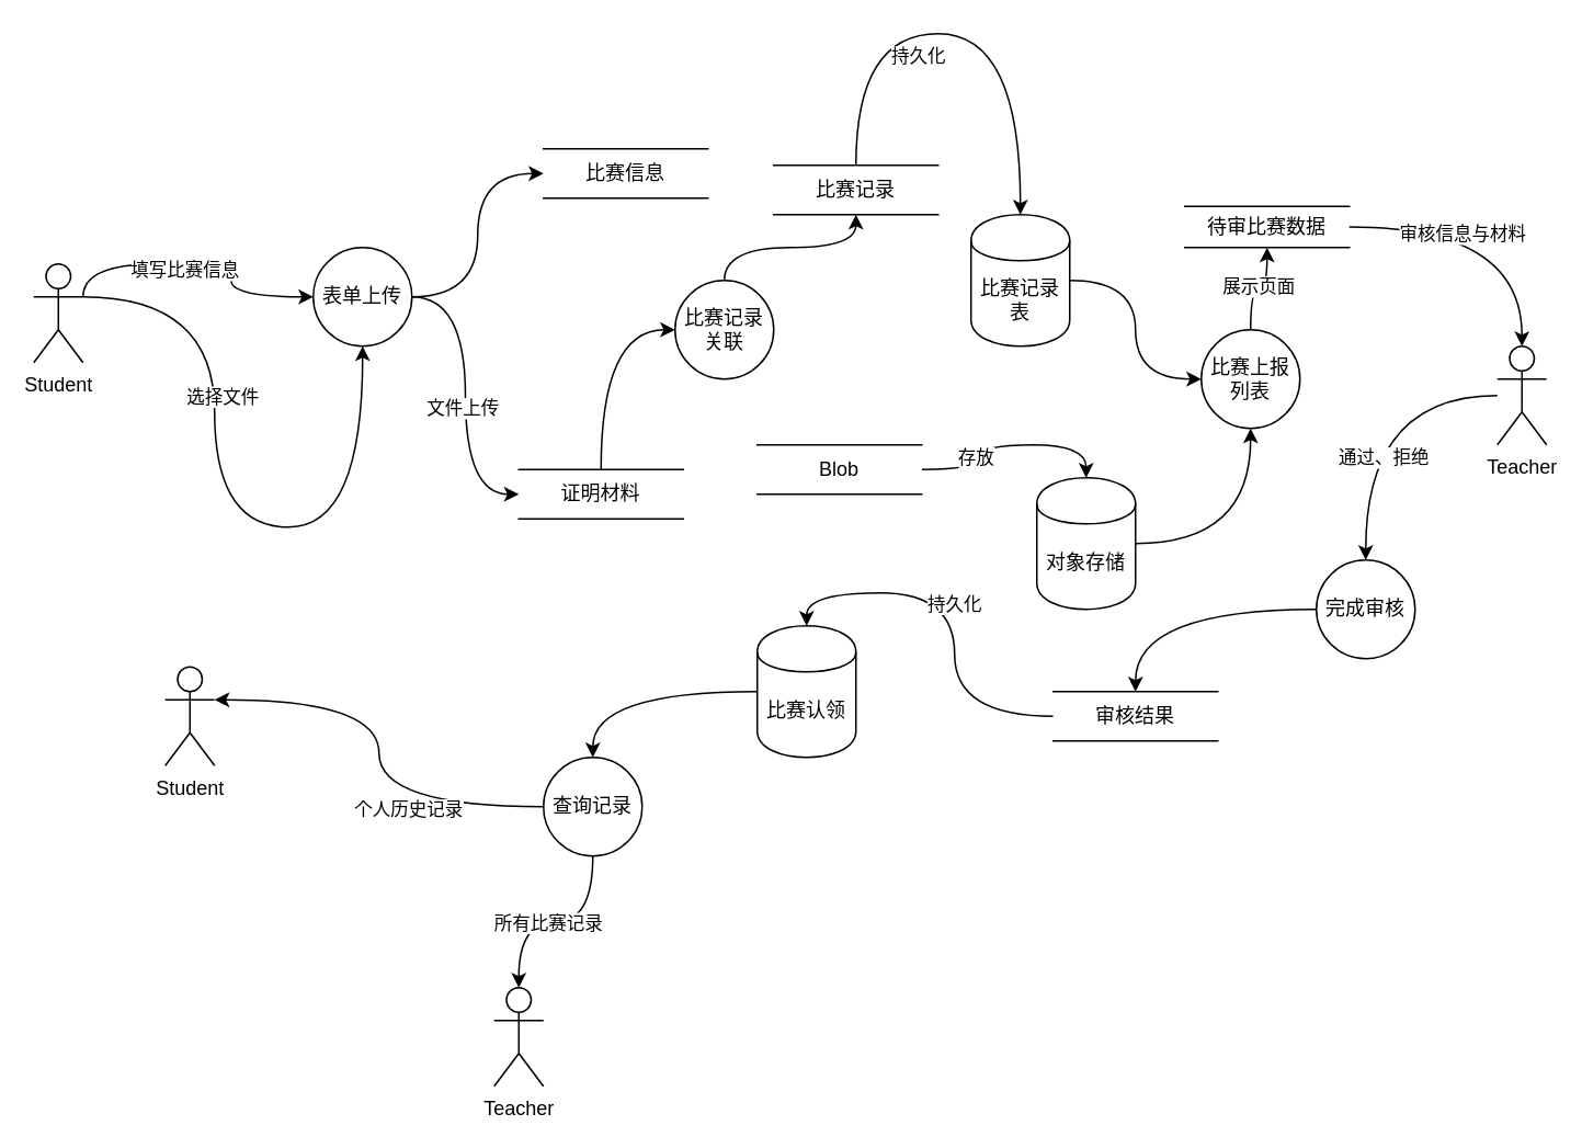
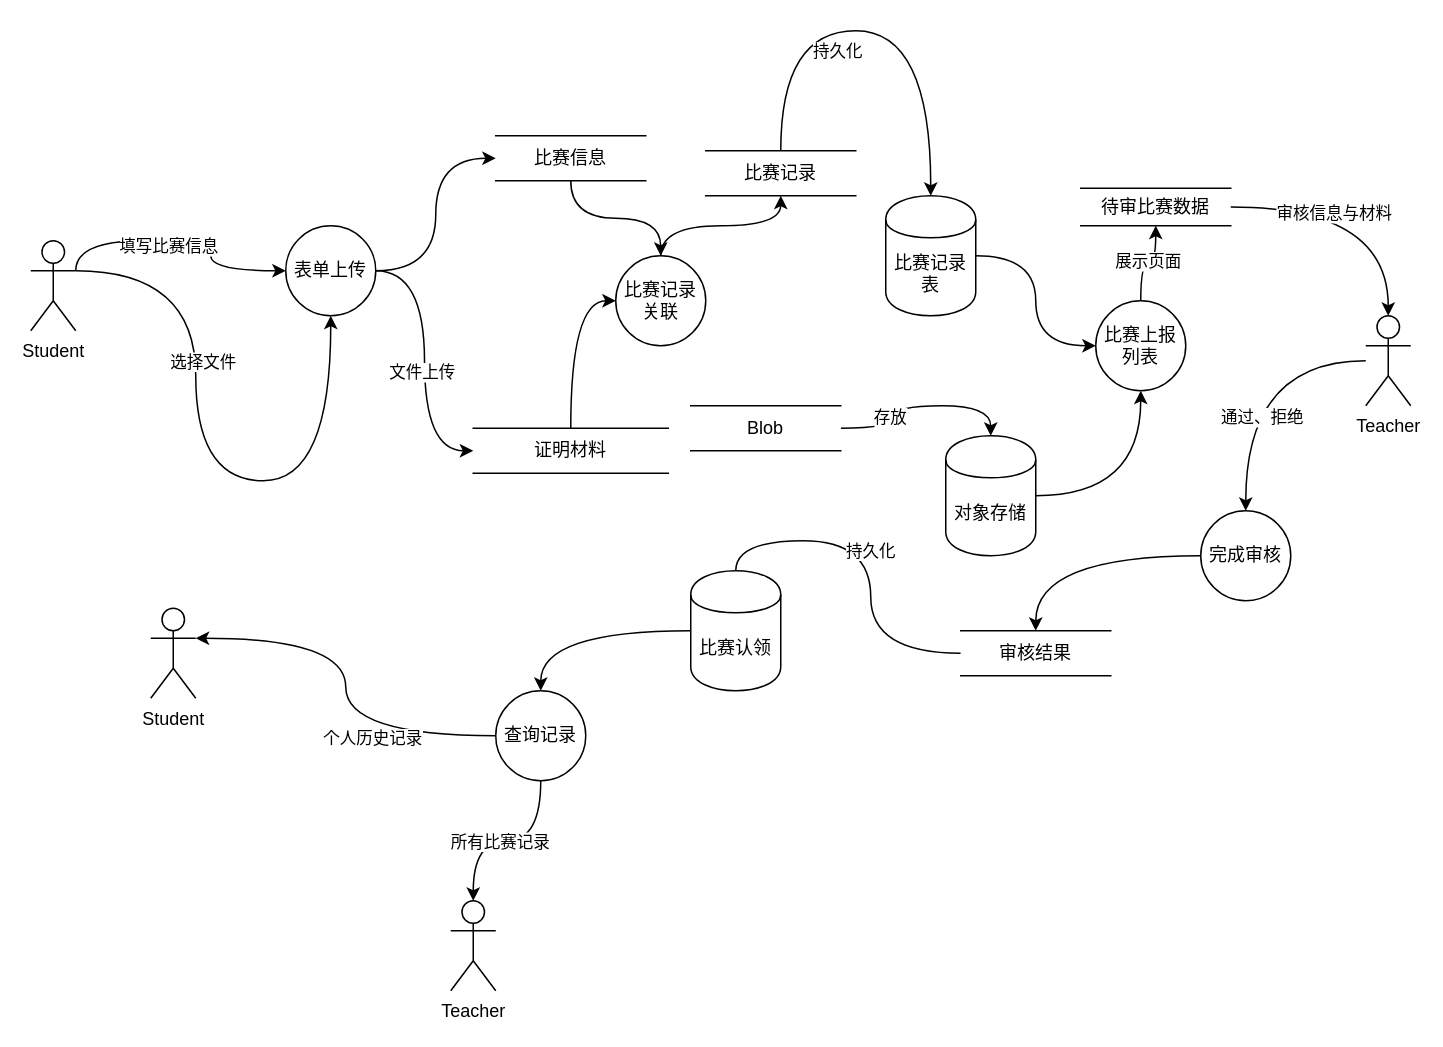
  <mxCell id="0" />
  <mxCell id="1" parent="0" />
  <mxCell id="2" style="edgeStyle=orthogonalEdgeStyle;rounded=0;orthogonalLoop=1;jettySize=auto;html=1;entryX=0;entryY=0.5;entryDx=0;entryDy=0;curved=1;" edge="1" parent="1" source="5" target="17"><mxGeometry relative="1" as="geometry" /></mxCell>
  <mxCell id="3" style="edgeStyle=orthogonalEdgeStyle;rounded=0;orthogonalLoop=1;jettySize=auto;html=1;entryX=0;entryY=0.5;entryDx=0;entryDy=0;curved=1;" edge="1" parent="1" source="5" target="19"><mxGeometry relative="1" as="geometry" /></mxCell>
  <mxCell id="4" value="文件上传" style="edgeLabel;html=1;align=center;verticalAlign=middle;resizable=0;points=[];" vertex="1" connectable="0" parent="3"><mxGeometry x="-0.177" y="-2" relative="1" as="geometry"><mxPoint y="24" as="offset" /></mxGeometry></mxCell>
  <mxCell id="5" value="表单上传" style="shape=ellipse;html=1;dashed=0;whiteSpace=wrap;aspect=fixed;perimeter=ellipsePerimeter;" vertex="1" parent="1"><mxGeometry x="190" y="150" width="60" height="60" as="geometry" /></mxCell>
  <mxCell id="6" value="" style="edgeStyle=orthogonalEdgeStyle;rounded=0;orthogonalLoop=1;jettySize=auto;html=1;curved=1;entryX=0;entryY=0.5;entryDx=0;entryDy=0;exitX=1;exitY=0.333;exitDx=0;exitDy=0;exitPerimeter=0;" edge="1" parent="1" source="10" target="5"><mxGeometry relative="1" as="geometry"><Array as="points"><mxPoint x="50" y="160" /><mxPoint x="140" y="160" /><mxPoint x="140" y="180" /></Array></mxGeometry></mxCell>
  <mxCell id="7" value="填写比赛信息" style="edgeLabel;html=1;align=center;verticalAlign=middle;resizable=0;points=[];" vertex="1" connectable="0" parent="6"><mxGeometry x="-0.102" y="-3" relative="1" as="geometry"><mxPoint as="offset" /></mxGeometry></mxCell>
  <mxCell id="8" style="edgeStyle=orthogonalEdgeStyle;rounded=0;orthogonalLoop=1;jettySize=auto;html=1;curved=1;exitX=1;exitY=0.333;exitDx=0;exitDy=0;exitPerimeter=0;entryX=0.5;entryY=1;entryDx=0;entryDy=0;" edge="1" parent="1" source="10" target="5"><mxGeometry relative="1" as="geometry"><mxPoint x="200" y="320" as="targetPoint" /><Array as="points"><mxPoint x="130" y="180" /><mxPoint x="130" y="320" /><mxPoint x="220" y="320" /></Array></mxGeometry></mxCell>
  <mxCell id="9" value="选择文件" style="edgeLabel;html=1;align=center;verticalAlign=middle;resizable=0;points=[];" vertex="1" connectable="0" parent="8"><mxGeometry x="0.072" y="-3" relative="1" as="geometry"><mxPoint y="-83" as="offset" /></mxGeometry></mxCell>
  <mxCell id="10" value="Student" style="shape=umlActor;verticalLabelPosition=bottom;verticalAlign=top;html=1;outlineConnect=0;" vertex="1" parent="1"><mxGeometry x="20" y="160" width="30" height="60" as="geometry" /></mxCell>
  <mxCell id="11" value="" style="edgeStyle=orthogonalEdgeStyle;rounded=0;orthogonalLoop=1;jettySize=auto;html=1;curved=1;" edge="1" parent="1" source="13" target="38"><mxGeometry relative="1" as="geometry" /></mxCell>
  <mxCell id="12" value="通过、拒绝" style="edgeLabel;html=1;align=center;verticalAlign=middle;resizable=0;points=[];" vertex="1" connectable="0" parent="11"><mxGeometry x="0.288" y="10" relative="1" as="geometry"><mxPoint y="1" as="offset" /></mxGeometry></mxCell>
  <mxCell id="13" value="&lt;div&gt;Teacher&lt;/div&gt;&lt;div&gt;&lt;br&gt;&lt;/div&gt;" style="shape=umlActor;verticalLabelPosition=bottom;verticalAlign=top;html=1;outlineConnect=0;" vertex="1" parent="1"><mxGeometry x="910" y="210" width="30" height="60" as="geometry" /></mxCell>
  <mxCell id="14" value="" style="edgeStyle=orthogonalEdgeStyle;rounded=0;orthogonalLoop=1;jettySize=auto;html=1;curved=1;" edge="1" parent="1" source="15" target="22"><mxGeometry relative="1" as="geometry" /></mxCell>
  <mxCell id="15" value="比赛记录关联" style="shape=ellipse;html=1;dashed=0;whiteSpace=wrap;aspect=fixed;perimeter=ellipsePerimeter;" vertex="1" parent="1"><mxGeometry x="410" y="170" width="60" height="60" as="geometry" /></mxCell>
+ <mxCell id="16" style="edgeStyle=orthogonalEdgeStyle;rounded=0;orthogonalLoop=1;jettySize=auto;html=1;entryX=0.5;entryY=0;entryDx=0;entryDy=0;curved=1;" edge="1" parent="1" source="17" target="15"><mxGeometry relative="1" as="geometry" /></mxCell>
  <mxCell id="17" value="比赛信息" style="html=1;dashed=0;whiteSpace=wrap;shape=partialRectangle;right=0;left=0;" vertex="1" parent="1"><mxGeometry x="330" y="90" width="100" height="30" as="geometry" /></mxCell>
  <mxCell id="18" style="edgeStyle=orthogonalEdgeStyle;rounded=0;orthogonalLoop=1;jettySize=auto;html=1;entryX=0;entryY=0.5;entryDx=0;entryDy=0;curved=1;" edge="1" parent="1" source="19" target="15"><mxGeometry relative="1" as="geometry" /></mxCell>
- <mxCell id="19" value="证明材料" style="html=1;dashed=0;whiteSpace=wrap;shape=partialRectangle;right=0;left=0;" vertex="1" parent="1"><mxGeometry x="315" y="285" width="100" height="30" as="geometry" /></mxCell>
+ <mxCell id="19" value="证明材料" style="html=1;dashed=0;whiteSpace=wrap;shape=partialRectangle;right=0;left=0;" vertex="1" parent="1"><mxGeometry x="315" y="285" width="130" height="30" as="geometry" /></mxCell>
  <mxCell id="20" style="edgeStyle=orthogonalEdgeStyle;rounded=0;orthogonalLoop=1;jettySize=auto;html=1;entryX=0.5;entryY=0;entryDx=0;entryDy=0;curved=1;" edge="1" parent="1" source="22" target="24"><mxGeometry relative="1" as="geometry"><Array as="points"><mxPoint x="620" y="20" /><mxPoint x="750" y="20" /></Array></mxGeometry></mxCell>
  <mxCell id="21" value="持久化" style="edgeLabel;html=1;align=center;verticalAlign=middle;resizable=0;points=[];" vertex="1" connectable="0" parent="20"><mxGeometry x="-0.19" y="-13" relative="1" as="geometry"><mxPoint as="offset" /></mxGeometry></mxCell>
  <mxCell id="22" value="比赛记录" style="html=1;dashed=0;whiteSpace=wrap;shape=partialRectangle;right=0;left=0;" vertex="1" parent="1"><mxGeometry x="470" y="100" width="100" height="30" as="geometry" /></mxCell>
  <mxCell id="23" style="edgeStyle=orthogonalEdgeStyle;rounded=0;orthogonalLoop=1;jettySize=auto;html=1;entryX=0;entryY=0.5;entryDx=0;entryDy=0;curved=1;" edge="1" parent="1" source="24" target="32"><mxGeometry relative="1" as="geometry" /></mxCell>
  <mxCell id="24" value="比赛记录表" style="shape=cylinder;whiteSpace=wrap;html=1;boundedLbl=1;backgroundOutline=1;" vertex="1" parent="1"><mxGeometry x="590" y="130" width="60" height="80" as="geometry" /></mxCell>
  <mxCell id="25" style="edgeStyle=orthogonalEdgeStyle;rounded=0;orthogonalLoop=1;jettySize=auto;html=1;entryX=0.5;entryY=0;entryDx=0;entryDy=0;curved=1;" edge="1" parent="1" source="27" target="29"><mxGeometry relative="1" as="geometry" /></mxCell>
  <mxCell id="26" value="存放" style="edgeLabel;html=1;align=center;verticalAlign=middle;resizable=0;points=[];" vertex="1" connectable="0" parent="25"><mxGeometry x="-0.358" y="3" relative="1" as="geometry"><mxPoint as="offset" /></mxGeometry></mxCell>
  <mxCell id="27" value="Blob" style="html=1;dashed=0;whiteSpace=wrap;shape=partialRectangle;right=0;left=0;" vertex="1" parent="1"><mxGeometry x="460" y="270" width="100" height="30" as="geometry" /></mxCell>
  <mxCell id="28" style="edgeStyle=orthogonalEdgeStyle;rounded=0;orthogonalLoop=1;jettySize=auto;html=1;entryX=0.5;entryY=1;entryDx=0;entryDy=0;curved=1;" edge="1" parent="1" source="29" target="32"><mxGeometry relative="1" as="geometry" /></mxCell>
  <mxCell id="29" value="对象存储" style="shape=cylinder;whiteSpace=wrap;html=1;boundedLbl=1;backgroundOutline=1;" vertex="1" parent="1"><mxGeometry x="630" y="290" width="60" height="80" as="geometry" /></mxCell>
  <mxCell id="30" style="edgeStyle=orthogonalEdgeStyle;rounded=0;orthogonalLoop=1;jettySize=auto;html=1;curved=1;" edge="1" parent="1" source="32" target="33"><mxGeometry relative="1" as="geometry"><mxPoint x="920" y="240" as="targetPoint" /></mxGeometry></mxCell>
  <mxCell id="31" value="展示页面" style="edgeLabel;html=1;align=center;verticalAlign=middle;resizable=0;points=[];" vertex="1" connectable="0" parent="30"><mxGeometry x="-0.021" y="2" relative="1" as="geometry"><mxPoint as="offset" /></mxGeometry></mxCell>
  <mxCell id="32" value="比赛上报列表" style="shape=ellipse;html=1;dashed=0;whiteSpace=wrap;aspect=fixed;perimeter=ellipsePerimeter;" vertex="1" parent="1"><mxGeometry x="730" y="200" width="60" height="60" as="geometry" /></mxCell>
  <mxCell id="33" value="待审比赛数据" style="html=1;dashed=0;whiteSpace=wrap;shape=partialRectangle;right=0;left=0;" vertex="1" parent="1"><mxGeometry x="720" y="125" width="100" height="25" as="geometry" /></mxCell>
  <mxCell id="34" style="edgeStyle=orthogonalEdgeStyle;rounded=0;orthogonalLoop=1;jettySize=auto;html=1;entryX=0.5;entryY=0;entryDx=0;entryDy=0;entryPerimeter=0;curved=1;" edge="1" parent="1" source="33" target="13"><mxGeometry relative="1" as="geometry" /></mxCell>
  <mxCell id="35" value="审核信息与材料" style="edgeLabel;html=1;align=center;verticalAlign=middle;resizable=0;points=[];" vertex="1" connectable="0" parent="34"><mxGeometry x="-0.239" y="-4" relative="1" as="geometry"><mxPoint as="offset" /></mxGeometry></mxCell>
  <mxCell id="36" style="edgeStyle=orthogonalEdgeStyle;rounded=0;orthogonalLoop=1;jettySize=auto;html=1;exitX=0.5;exitY=1;exitDx=0;exitDy=0;" edge="1" parent="1" source="22" target="22"><mxGeometry relative="1" as="geometry" /></mxCell>
  <mxCell id="37" style="edgeStyle=orthogonalEdgeStyle;rounded=0;orthogonalLoop=1;jettySize=auto;html=1;entryX=0.5;entryY=0;entryDx=0;entryDy=0;curved=1;" edge="1" parent="1" source="38" target="41"><mxGeometry relative="1" as="geometry" /></mxCell>
  <mxCell id="38" value="完成审核" style="shape=ellipse;html=1;dashed=0;whiteSpace=wrap;aspect=fixed;perimeter=ellipsePerimeter;" vertex="1" parent="1"><mxGeometry x="800" y="340" width="60" height="60" as="geometry" /></mxCell>
- <mxCell id="39" style="edgeStyle=orthogonalEdgeStyle;rounded=0;orthogonalLoop=1;jettySize=auto;html=1;entryX=0.5;entryY=0;entryDx=0;entryDy=0;curved=1;" edge="1" parent="1" source="41" target="50"><mxGeometry relative="1" as="geometry" /></mxCell>
+ <mxCell id="39" style="edgeStyle=orthogonalEdgeStyle;rounded=0;orthogonalLoop=1;jettySize=auto;html=1;entryX=0.5;entryY=0;entryDx=0;entryDy=0;curved=1;endArrow=none;" edge="1" parent="1" source="41" target="50"><mxGeometry relative="1" as="geometry" /></mxCell>
  <mxCell id="40" value="持久化" style="edgeLabel;html=1;align=center;verticalAlign=middle;resizable=0;points=[];" vertex="1" connectable="0" parent="39"><mxGeometry x="0.052" y="1" relative="1" as="geometry"><mxPoint as="offset" /></mxGeometry></mxCell>
  <mxCell id="41" value="审核结果" style="html=1;dashed=0;whiteSpace=wrap;shape=partialRectangle;right=0;left=0;" vertex="1" parent="1"><mxGeometry x="640" y="420" width="100" height="30" as="geometry" /></mxCell>
  <mxCell id="42" style="edgeStyle=orthogonalEdgeStyle;rounded=0;orthogonalLoop=1;jettySize=auto;html=1;entryX=0.5;entryY=0;entryDx=0;entryDy=0;curved=1;exitX=0;exitY=0.5;exitDx=0;exitDy=0;" edge="1" parent="1" source="50" target="44"><mxGeometry relative="1" as="geometry"><mxPoint x="440" y="420.059" as="sourcePoint" /></mxGeometry></mxCell>
  <mxCell id="43" value="Student" style="shape=umlActor;verticalLabelPosition=bottom;verticalAlign=top;html=1;outlineConnect=0;" vertex="1" parent="1"><mxGeometry x="100" y="405" width="30" height="60" as="geometry" /></mxCell>
  <mxCell id="44" value="查询记录" style="shape=ellipse;html=1;dashed=0;whiteSpace=wrap;aspect=fixed;perimeter=ellipsePerimeter;" vertex="1" parent="1"><mxGeometry x="330" y="460" width="60" height="60" as="geometry" /></mxCell>
  <mxCell id="45" value="&lt;div&gt;Teacher&lt;/div&gt;&lt;div&gt;&lt;br&gt;&lt;/div&gt;" style="shape=umlActor;verticalLabelPosition=bottom;verticalAlign=top;html=1;outlineConnect=0;" vertex="1" parent="1"><mxGeometry x="300" y="600" width="30" height="60" as="geometry" /></mxCell>
  <mxCell id="46" style="edgeStyle=orthogonalEdgeStyle;rounded=0;orthogonalLoop=1;jettySize=auto;html=1;entryX=1;entryY=0.333;entryDx=0;entryDy=0;entryPerimeter=0;curved=1;" edge="1" parent="1" source="44" target="43"><mxGeometry relative="1" as="geometry" /></mxCell>
  <mxCell id="47" value="个人历史记录" style="edgeLabel;html=1;align=center;verticalAlign=middle;resizable=0;points=[];" vertex="1" connectable="0" parent="46"><mxGeometry x="-0.37" y="1" relative="1" as="geometry"><mxPoint as="offset" /></mxGeometry></mxCell>
  <mxCell id="48" style="edgeStyle=orthogonalEdgeStyle;rounded=0;orthogonalLoop=1;jettySize=auto;html=1;entryX=0.5;entryY=0;entryDx=0;entryDy=0;entryPerimeter=0;curved=1;" edge="1" parent="1" source="44" target="45"><mxGeometry relative="1" as="geometry" /></mxCell>
  <mxCell id="49" value="所有比赛记录" style="edgeLabel;html=1;align=center;verticalAlign=middle;resizable=0;points=[];" vertex="1" connectable="0" parent="48"><mxGeometry x="0.09" relative="1" as="geometry"><mxPoint as="offset" /></mxGeometry></mxCell>
  <mxCell id="50" value="比赛认领" style="shape=cylinder;whiteSpace=wrap;html=1;boundedLbl=1;backgroundOutline=1;" vertex="1" parent="1"><mxGeometry x="460" y="380" width="60" height="80" as="geometry" /></mxCell>
